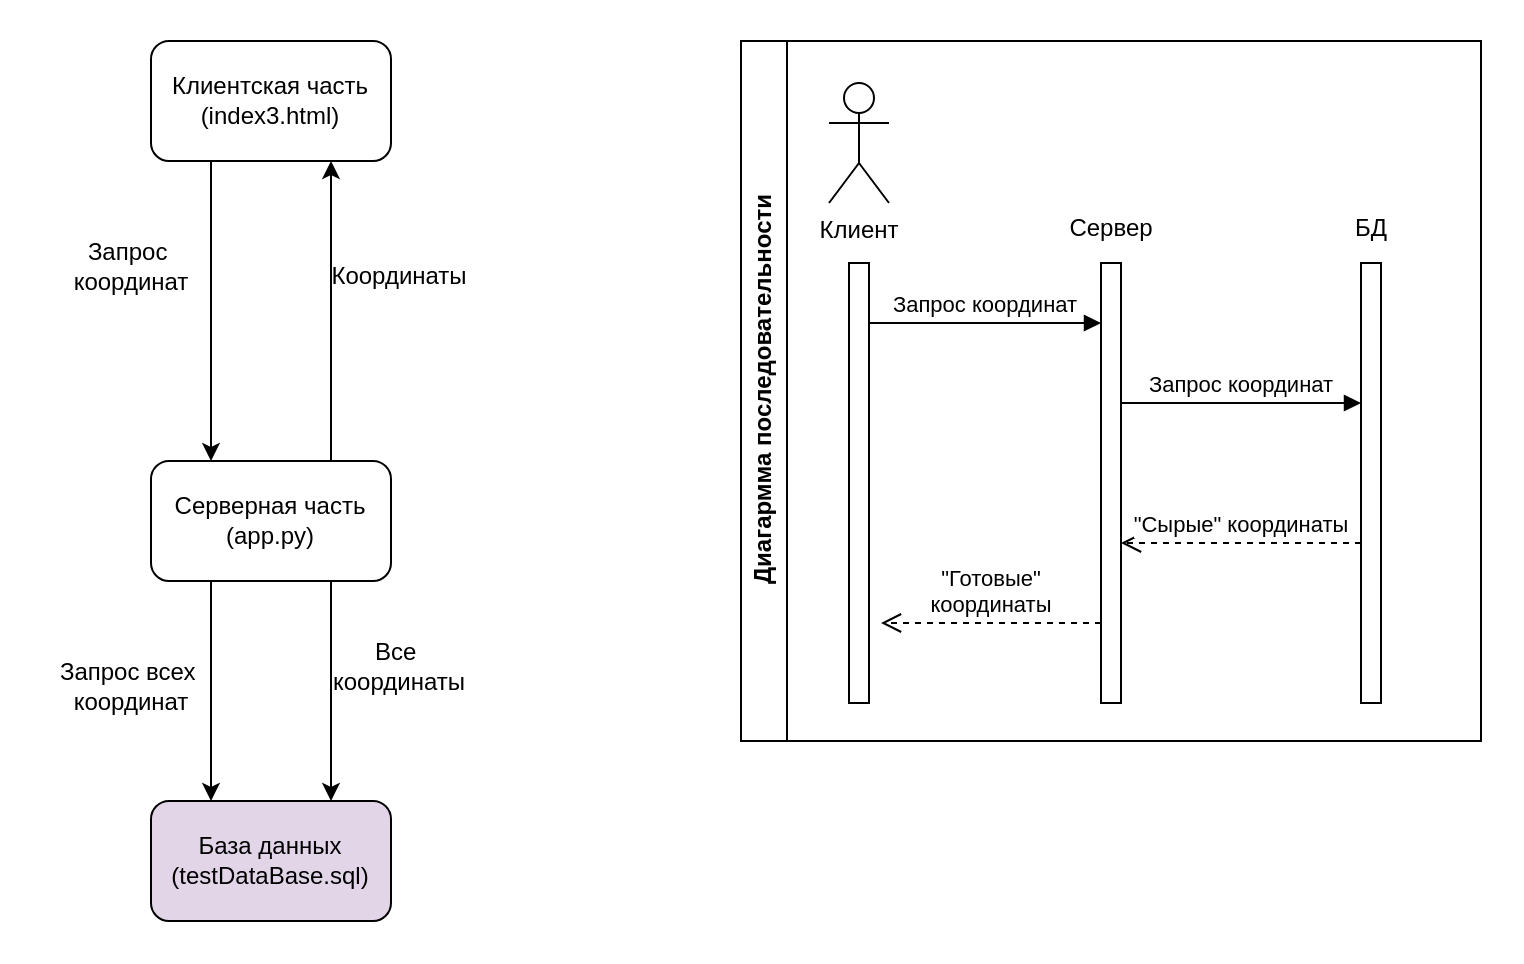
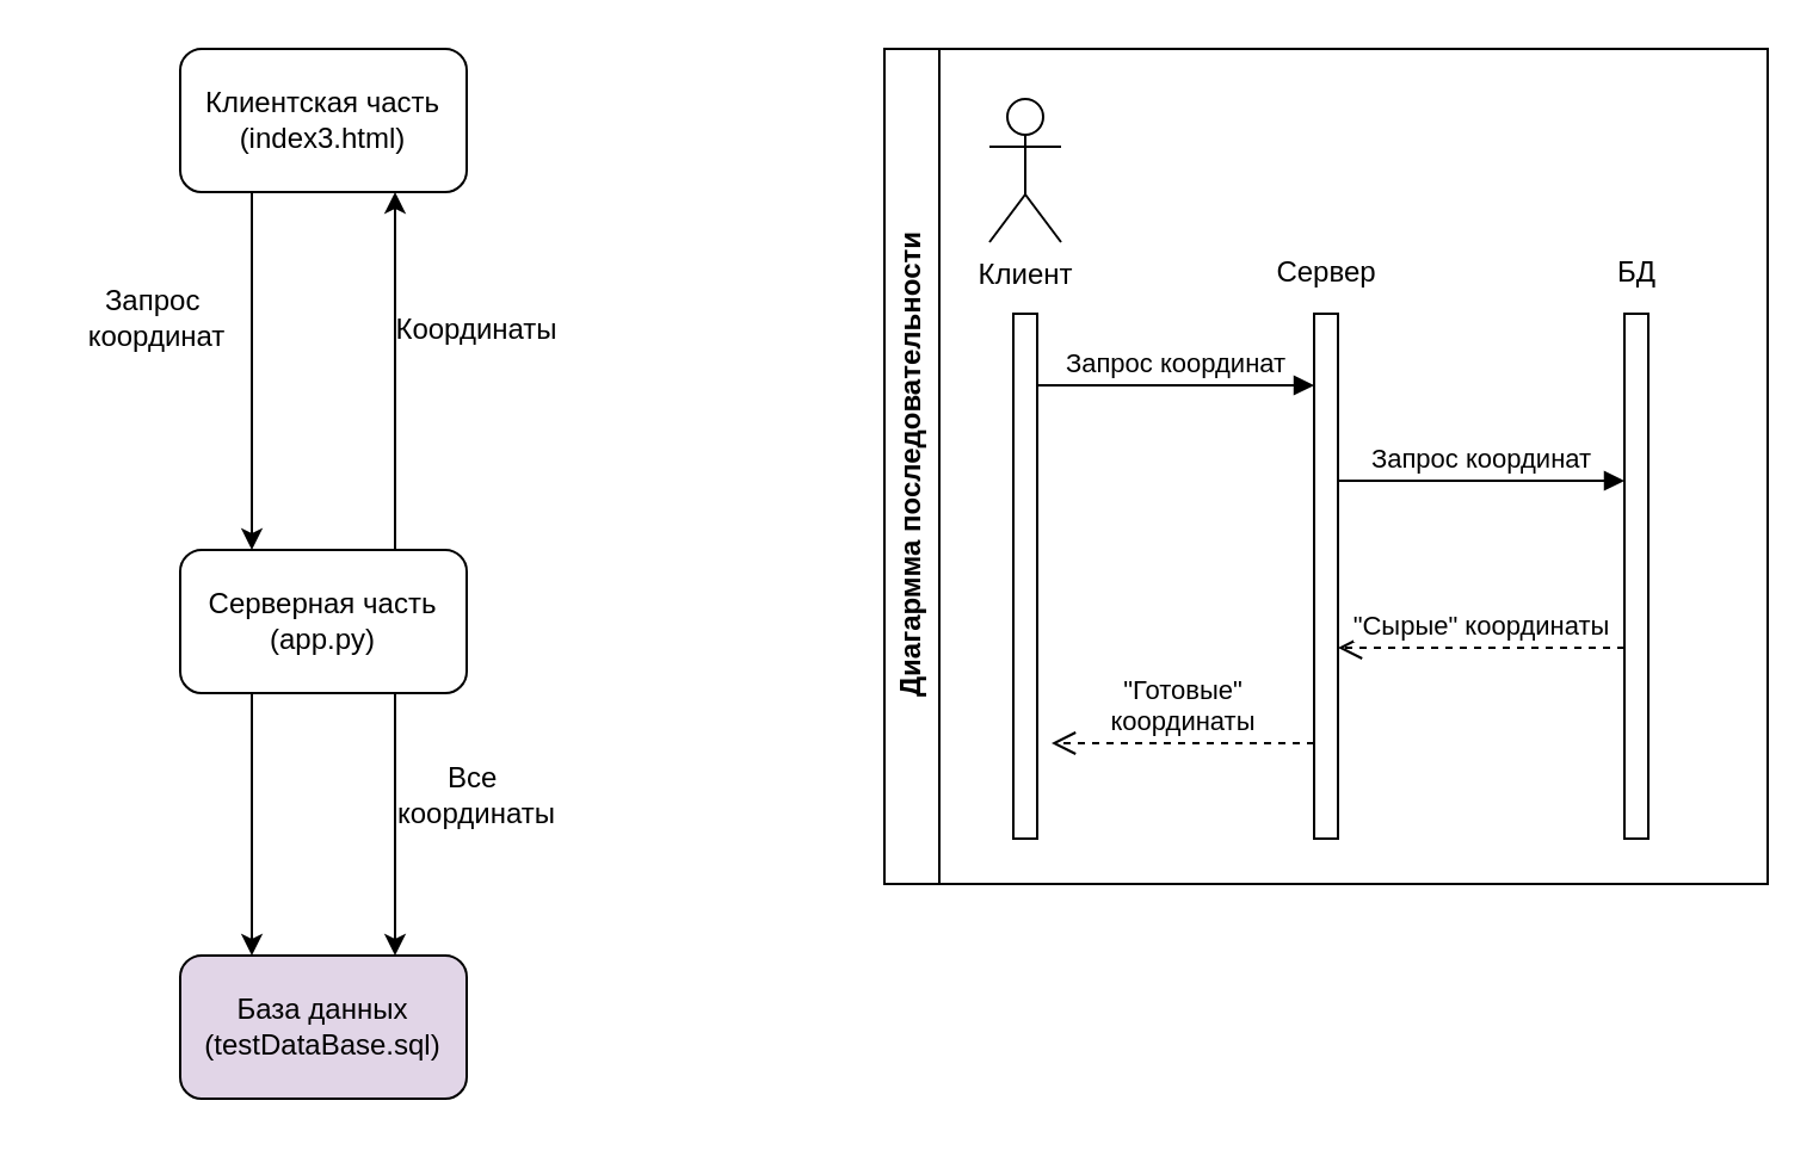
  <mxCell id="0" />
  <mxCell id="1" parent="0" />
  <mxCell id="2" value="Клиентская часть (index3.html)" style="rounded=1;whiteSpace=wrap;html=1;" vertex="1" parent="1"><mxGeometry x="75" y="20" width="120" height="60" as="geometry" /></mxCell>
  <mxCell id="3" value="Серверная часть (app.py)" style="rounded=1;whiteSpace=wrap;html=1;" vertex="1" parent="1"><mxGeometry x="75" y="230" width="120" height="60" as="geometry" /></mxCell>
  <mxCell id="4" value="" style="endArrow=classic;html=1;rounded=0;entryX=0.25;entryY=0;entryDx=0;entryDy=0;exitX=0.25;exitY=1;exitDx=0;exitDy=0;" edge="1" parent="1" source="2" target="3"><mxGeometry width="50" height="50" relative="1" as="geometry"><mxPoint x="15" y="180" as="sourcePoint" /><mxPoint x="65" y="130" as="targetPoint" /></mxGeometry></mxCell>
  <mxCell id="5" value="" style="endArrow=classic;html=1;rounded=0;entryX=0.75;entryY=1;entryDx=0;entryDy=0;exitX=0.75;exitY=0;exitDx=0;exitDy=0;" edge="1" parent="1" source="3" target="2"><mxGeometry width="50" height="50" relative="1" as="geometry"><mxPoint x="135" y="170" as="sourcePoint" /><mxPoint x="185" y="120" as="targetPoint" /></mxGeometry></mxCell>
  <mxCell id="6" value="Запрос&amp;nbsp;&lt;div&gt;координат&lt;/div&gt;" style="text;html=1;align=center;verticalAlign=middle;resizable=0;points=[];autosize=1;strokeColor=none;fillColor=none;" vertex="1" parent="1"><mxGeometry x="25" y="113" width="80" height="40" as="geometry" /></mxCell>
  <mxCell id="7" value="Координаты" style="text;html=1;align=center;verticalAlign=middle;resizable=0;points=[];autosize=1;strokeColor=none;fillColor=none;" vertex="1" parent="1"><mxGeometry x="154" y="123" width="90" height="30" as="geometry" /></mxCell>
  <mxCell id="8" value="База данных (testDataBase.sql)" style="rounded=1;whiteSpace=wrap;html=1;fillColor=#e1d5e7;" vertex="1" parent="1"><mxGeometry x="75" y="400" width="120" height="60" as="geometry" /></mxCell>
  <mxCell id="9" value="" style="endArrow=classic;html=1;rounded=0;exitX=0.25;exitY=1;exitDx=0;exitDy=0;" edge="1" parent="1" source="3"><mxGeometry width="50" height="50" relative="1" as="geometry"><mxPoint x="45" y="370" as="sourcePoint" /><mxPoint x="105" y="400" as="targetPoint" /></mxGeometry></mxCell>
  <mxCell id="10" value="" style="endArrow=classic;html=1;rounded=0;entryX=0.75;entryY=0;entryDx=0;entryDy=0;exitX=0.75;exitY=1;exitDx=0;exitDy=0;" edge="1" parent="1" source="3" target="8"><mxGeometry width="50" height="50" relative="1" as="geometry"><mxPoint x="135" y="370" as="sourcePoint" /><mxPoint x="185" y="320" as="targetPoint" /></mxGeometry></mxCell>
- <mxCell id="11" value="Запрос всех&amp;nbsp;&lt;div&gt;координат&lt;/div&gt;" style="text;html=1;align=center;verticalAlign=middle;resizable=0;points=[];autosize=1;strokeColor=none;fillColor=none;" vertex="1" parent="1"><mxGeometry y="323" width="90" height="40" as="geometry" x="20" /></mxCell>
  <mxCell id="12" value="Все&amp;nbsp;&lt;div&gt;координаты&lt;/div&gt;" style="text;html=1;align=center;verticalAlign=middle;resizable=0;points=[];autosize=1;strokeColor=none;fillColor=none;" vertex="1" parent="1"><mxGeometry x="154" y="313" width="90" height="40" as="geometry" /></mxCell>
  <mxCell id="13" value="Диагармма последовательности" style="swimlane;horizontal=0;whiteSpace=wrap;html=1;" vertex="1" parent="1"><mxGeometry x="370" y="20" width="370" height="350" as="geometry"><mxRectangle x="350" y="20" width="40" height="350" as="alternateBounds" /></mxGeometry></mxCell>
  <mxCell id="14" value="" style="html=1;points=[[0,0,0,0,5],[0,1,0,0,-5],[1,0,0,0,5],[1,1,0,0,-5]];perimeter=orthogonalPerimeter;outlineConnect=0;targetShapes=umlLifeline;portConstraint=eastwest;newEdgeStyle={&quot;curved&quot;:0,&quot;rounded&quot;:0};" vertex="1" parent="13"><mxGeometry x="54" y="111" width="10" height="220" as="geometry" /></mxCell>
  <mxCell id="15" value="Клиент" style="shape=umlActor;verticalLabelPosition=bottom;verticalAlign=top;html=1;" vertex="1" parent="13"><mxGeometry x="44" y="21" width="30" height="60" as="geometry" /></mxCell>
  <mxCell id="16" value="Запрос координат" style="html=1;verticalAlign=bottom;endArrow=block;curved=0;rounded=0;" edge="1" parent="13"><mxGeometry width="80" relative="1" as="geometry"><mxPoint x="64" y="141" as="sourcePoint" /><mxPoint x="180" y="141" as="targetPoint" /></mxGeometry></mxCell>
  <mxCell id="17" value="" style="html=1;points=[[0,0,0,0,5],[0,1,0,0,-5],[1,0,0,0,5],[1,1,0,0,-5]];perimeter=orthogonalPerimeter;outlineConnect=0;targetShapes=umlLifeline;portConstraint=eastwest;newEdgeStyle={&quot;curved&quot;:0,&quot;rounded&quot;:0};" vertex="1" parent="13"><mxGeometry x="180" y="111" width="10" height="220" as="geometry" /></mxCell>
  <mxCell id="18" value="Сервер" style="text;html=1;align=center;verticalAlign=middle;resizable=0;points=[];autosize=1;strokeColor=none;fillColor=none;" vertex="1" parent="13"><mxGeometry x="150" y="79" width="70" height="30" as="geometry" /></mxCell>
  <mxCell id="19" value="" style="html=1;points=[[0,0,0,0,5],[0,1,0,0,-5],[1,0,0,0,5],[1,1,0,0,-5]];perimeter=orthogonalPerimeter;outlineConnect=0;targetShapes=umlLifeline;portConstraint=eastwest;newEdgeStyle={&quot;curved&quot;:0,&quot;rounded&quot;:0};" vertex="1" parent="13"><mxGeometry x="310" y="111" width="10" height="220" as="geometry" /></mxCell>
  <mxCell id="20" value="БД" style="text;html=1;align=center;verticalAlign=middle;resizable=0;points=[];autosize=1;strokeColor=none;fillColor=none;" vertex="1" parent="13"><mxGeometry x="295" y="79" width="40" height="30" as="geometry" /></mxCell>
  <mxCell id="21" value="Запрос координат" style="html=1;verticalAlign=bottom;endArrow=block;curved=0;rounded=0;" edge="1" parent="13" target="19"><mxGeometry width="80" relative="1" as="geometry"><mxPoint x="190" y="181" as="sourcePoint" /><mxPoint x="300" y="181" as="targetPoint" /></mxGeometry></mxCell>
  <mxCell id="22" value="&quot;Сырые&quot; координаты" style="html=1;verticalAlign=bottom;endArrow=open;dashed=1;endSize=8;curved=0;rounded=0;" edge="1" parent="13" target="17"><mxGeometry relative="1" as="geometry"><mxPoint x="310" y="251" as="sourcePoint" /><mxPoint x="230" y="251" as="targetPoint" /></mxGeometry></mxCell>
  <mxCell id="23" value="&quot;Готовые&quot;&lt;br&gt;&lt;div&gt;координаты&lt;/div&gt;" style="html=1;verticalAlign=bottom;endArrow=open;dashed=1;endSize=8;curved=0;rounded=0;" edge="1" parent="13"><mxGeometry relative="1" as="geometry"><mxPoint x="180" y="291" as="sourcePoint" /><mxPoint x="70" y="291" as="targetPoint" /></mxGeometry></mxCell>
